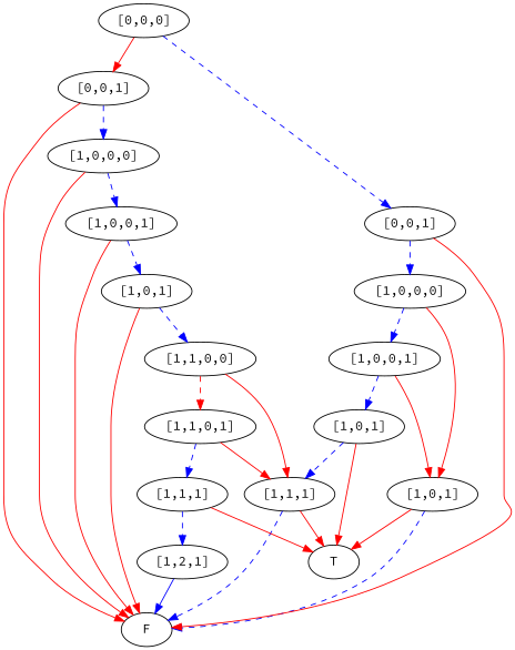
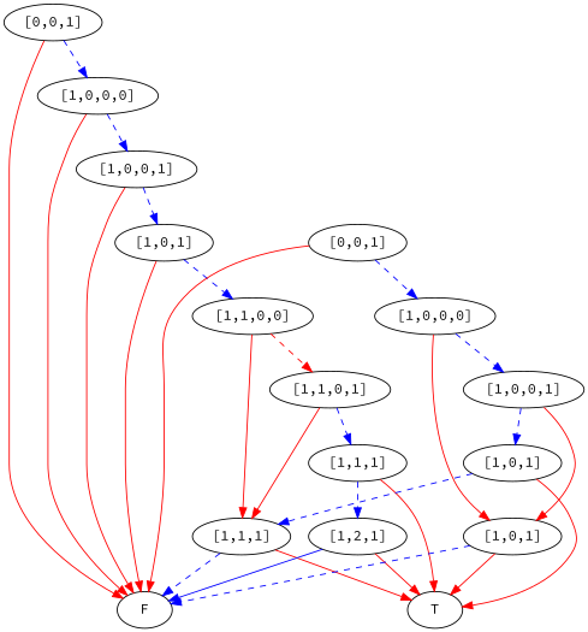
  digraph {
    fontname="Source Code Pro"
    node [fontname="Source Code Pro"]
    edge [color=red fontname="Source Code Pro"]
    n1 [label=F]
    n2 [label=T]
    n3 [label="[1,1,1]"]
    n4 [label="[1,2,1]"]
    n5 [label="[1,1,1]"]
    n6 [label="[1,1,0,1]"]
    n7 [label="[1,1,0,0]"]
    n8 [label="[1,0,1]"]
    n9 [label="[1,0,0,1]"]
    n10 [label="[1,0,0,0]"]
    n11 [label="[0,0,1]"]
    n12 [label="[1,0,1]"]
    n13 [label="[1,0,1]"]
    n14 [label="[1,0,0,1]"]
    n15 [label="[1,0,0,0]"]
    n16 [label="[0,0,1]"]
-   n17 [label="[0,0,0]"]
    n3 -> n1 [color=blue style=dashed]
    n3 -> n2
    n4 -> n1 [color=blue style=solid]
+   n4 -> n2
    n5 -> n2
    n5 -> n4 [color=blue style=dashed]
    n6 -> n3
    n6 -> n5 [color=blue style=dashed]
    n7 -> n3
    n7 -> n6 [style=dashed]
    n8 -> n1
    n8 -> n7 [color=blue style=dashed]
    n9 -> n1
    n9 -> n8 [color=blue style=dashed]
    n10 -> n1
    n10 -> n9 [color=blue style=dashed]
    n11 -> n1
    n11 -> n10 [color=blue style=dashed]
    n12 -> n1 [color=blue style=dashed]
    n12 -> n2
    n13 -> n2
    n13 -> n3 [color=blue style=dashed]
    n14 -> n12
    n14 -> n13 [color=blue style=dashed]
    n15 -> n12
    n15 -> n14 [color=blue style=dashed]
    n16 -> n1
    n16 -> n15 [color=blue style=dashed]
-   n17 -> n11
-   n17 -> n16 [color=blue style=dashed]
  }
